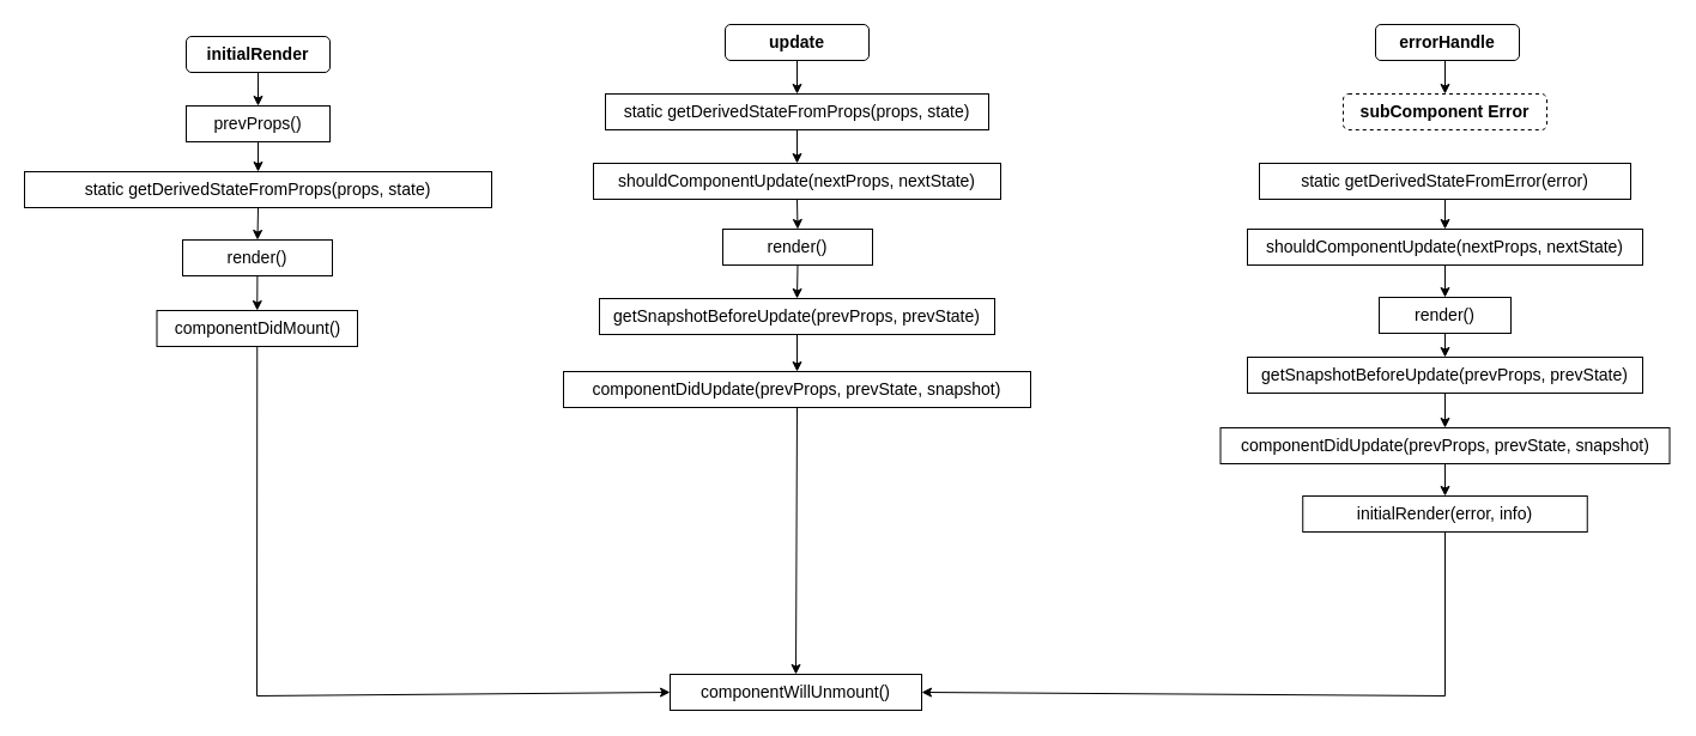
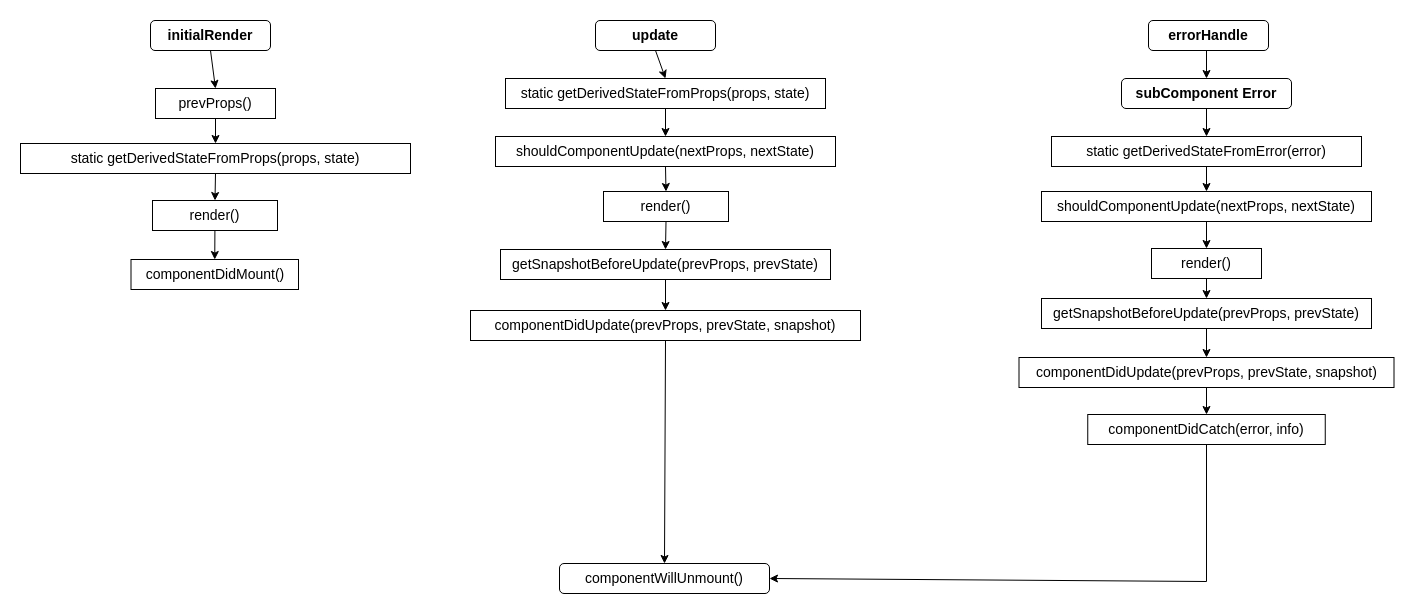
  <mxCell id="0" />
  <mxCell id="1" parent="0" />
- <mxCell id="2" value="&lt;span style=&quot;font-size: 14px&quot;&gt;&lt;b&gt;initialRender&lt;/b&gt;&lt;/span&gt;" style="rounded=1;whiteSpace=wrap;html=1;" parent="1" vertex="1"><mxGeometry x="155" y="30" width="120" height="30" as="geometry" /></mxCell>
+ <mxCell id="2" value="&lt;span style=&quot;font-size: 14px&quot;&gt;&lt;b&gt;initialRender&lt;/b&gt;&lt;/span&gt;" style="rounded=1;whiteSpace=wrap;html=1;" parent="1" vertex="1"><mxGeometry x="150" y="20" width="120" height="30" as="geometry" /></mxCell>
  <mxCell id="3" value="prevProps()" style="rounded=0;whiteSpace=wrap;html=1;fontSize=14;" parent="1" vertex="1"><mxGeometry x="155" y="88" width="120" height="30" as="geometry" /></mxCell>
  <mxCell id="4" value="" style="endArrow=classic;html=1;rounded=0;fontSize=14;exitX=0.5;exitY=1;exitDx=0;exitDy=0;entryX=0.5;entryY=0;entryDx=0;entryDy=0;" parent="1" source="2" target="3" edge="1"><mxGeometry width="50" height="50" relative="1" as="geometry"><mxPoint x="25" y="300" as="sourcePoint" /><mxPoint x="75" y="250" as="targetPoint" /></mxGeometry></mxCell>
  <mxCell id="5" value="static getDerivedStateFromProps(props, state)" style="rounded=0;whiteSpace=wrap;html=1;fontSize=14;" parent="1" vertex="1"><mxGeometry x="20" y="143" width="390" height="30" as="geometry" /></mxCell>
  <mxCell id="6" value="" style="endArrow=classic;html=1;rounded=0;fontSize=14;entryX=0.5;entryY=0;entryDx=0;entryDy=0;exitX=0.5;exitY=1;exitDx=0;exitDy=0;" parent="1" source="3" target="5" edge="1"><mxGeometry width="50" height="50" relative="1" as="geometry"><mxPoint x="185" y="300" as="sourcePoint" /><mxPoint x="235" y="250" as="targetPoint" /></mxGeometry></mxCell>
  <mxCell id="7" value="render()" style="rounded=0;whiteSpace=wrap;html=1;fontSize=14;" parent="1" vertex="1"><mxGeometry x="152" y="200" width="125" height="30" as="geometry" /></mxCell>
  <mxCell id="8" value="" style="endArrow=classic;html=1;rounded=0;fontSize=14;entryX=0.5;entryY=0;entryDx=0;entryDy=0;exitX=0.5;exitY=1;exitDx=0;exitDy=0;" parent="1" source="5" target="7" edge="1"><mxGeometry width="50" height="50" relative="1" as="geometry"><mxPoint x="225" y="128" as="sourcePoint" /><mxPoint x="225" y="153" as="targetPoint" /></mxGeometry></mxCell>
  <mxCell id="9" value="componentDidMount()" style="rounded=0;whiteSpace=wrap;html=1;fontSize=14;" parent="1" vertex="1"><mxGeometry x="130.5" y="259" width="167.5" height="30" as="geometry" /></mxCell>
  <mxCell id="10" value="" style="endArrow=classic;html=1;rounded=0;fontSize=14;entryX=0.5;entryY=0;entryDx=0;entryDy=0;" parent="1" source="7" target="9" edge="1"><mxGeometry width="50" height="50" relative="1" as="geometry"><mxPoint x="165" y="450" as="sourcePoint" /><mxPoint x="215" y="400" as="targetPoint" /></mxGeometry></mxCell>
- <mxCell id="11" value="&lt;span style=&quot;font-size: 14px&quot;&gt;&lt;b&gt;update&lt;/b&gt;&lt;/span&gt;" style="rounded=1;whiteSpace=wrap;html=1;" parent="1" vertex="1"><mxGeometry x="605" y="20" width="120" height="30" as="geometry" /></mxCell>
+ <mxCell id="11" value="&lt;span style=&quot;font-size: 14px&quot;&gt;&lt;b&gt;update&lt;/b&gt;&lt;/span&gt;" style="rounded=1;whiteSpace=wrap;html=1;" parent="1" vertex="1"><mxGeometry x="595" y="20" width="120" height="30" as="geometry" /></mxCell>
  <mxCell id="12" value="" style="edgeStyle=orthogonalEdgeStyle;rounded=0;orthogonalLoop=1;jettySize=auto;html=1;fontSize=14;" parent="1" source="13" target="14" edge="1"><mxGeometry relative="1" as="geometry" /></mxCell>
  <mxCell id="13" value="static getDerivedStateFromProps(props, state)" style="rounded=0;whiteSpace=wrap;html=1;fontSize=14;" parent="1" vertex="1"><mxGeometry x="505" y="78" width="320" height="30" as="geometry" /></mxCell>
  <mxCell id="14" value="shouldComponentUpdate(nextProps, nextState)" style="rounded=0;whiteSpace=wrap;html=1;fontSize=14;" parent="1" vertex="1"><mxGeometry x="495" y="136" width="340" height="30" as="geometry" /></mxCell>
  <mxCell id="15" value="" style="endArrow=classic;html=1;rounded=0;fontSize=14;entryX=0.5;entryY=0;entryDx=0;entryDy=0;exitX=0.5;exitY=1;exitDx=0;exitDy=0;" parent="1" source="11" target="13" edge="1"><mxGeometry width="50" height="50" relative="1" as="geometry"><mxPoint x="615" y="250" as="sourcePoint" /><mxPoint x="665" y="200" as="targetPoint" /></mxGeometry></mxCell>
  <mxCell id="16" value="render()" style="rounded=0;whiteSpace=wrap;html=1;fontSize=14;" parent="1" vertex="1"><mxGeometry x="603" y="191" width="125" height="30" as="geometry" /></mxCell>
  <mxCell id="17" value="" style="endArrow=classic;html=1;rounded=0;fontSize=14;entryX=0.5;entryY=0;entryDx=0;entryDy=0;exitX=0.5;exitY=1;exitDx=0;exitDy=0;" parent="1" source="14" target="16" edge="1"><mxGeometry width="50" height="50" relative="1" as="geometry"><mxPoint x="435" y="340" as="sourcePoint" /><mxPoint x="485" y="290" as="targetPoint" /></mxGeometry></mxCell>
  <mxCell id="18" value="getSnapshotBeforeUpdate(prevProps, prevState)" style="rounded=0;whiteSpace=wrap;html=1;fontSize=14;" parent="1" vertex="1"><mxGeometry x="500" y="249" width="330" height="30" as="geometry" /></mxCell>
  <mxCell id="19" value="componentDidUpdate(prevProps, prevState, snapshot)" style="rounded=0;whiteSpace=wrap;html=1;fontSize=14;" parent="1" vertex="1"><mxGeometry x="470" y="310" width="390" height="30" as="geometry" /></mxCell>
  <mxCell id="20" value="" style="endArrow=classic;html=1;rounded=0;fontSize=14;entryX=0.5;entryY=0;entryDx=0;entryDy=0;exitX=0.5;exitY=1;exitDx=0;exitDy=0;" parent="1" source="16" target="18" edge="1"><mxGeometry width="50" height="50" relative="1" as="geometry"><mxPoint x="345" y="280" as="sourcePoint" /><mxPoint x="395" y="230" as="targetPoint" /></mxGeometry></mxCell>
  <mxCell id="21" value="" style="endArrow=classic;html=1;rounded=0;fontSize=14;entryX=0.5;entryY=0;entryDx=0;entryDy=0;exitX=0.5;exitY=1;exitDx=0;exitDy=0;" parent="1" source="18" target="19" edge="1"><mxGeometry width="50" height="50" relative="1" as="geometry"><mxPoint x="255" y="320" as="sourcePoint" /><mxPoint x="305" y="270" as="targetPoint" /></mxGeometry></mxCell>
  <mxCell id="22" value="&lt;span style=&quot;font-size: 14px&quot;&gt;&lt;b&gt;errorHandle&lt;/b&gt;&lt;/span&gt;" style="rounded=1;whiteSpace=wrap;html=1;" parent="1" vertex="1"><mxGeometry x="1148" y="20" width="120" height="30" as="geometry" /></mxCell>
- <mxCell id="23" value="&lt;span style=&quot;font-size: 14px&quot;&gt;&lt;b&gt;subComponent Error&lt;/b&gt;&lt;/span&gt;" style="rounded=1;whiteSpace=wrap;html=1;dashed=1;" parent="1" vertex="1"><mxGeometry x="1121" y="78" width="170" height="30" as="geometry" /></mxCell>
+ <mxCell id="23" value="&lt;span style=&quot;font-size: 14px&quot;&gt;&lt;b&gt;subComponent Error&lt;/b&gt;&lt;/span&gt;" style="rounded=1;whiteSpace=wrap;html=1;" parent="1" vertex="1"><mxGeometry x="1121" y="78" width="170" height="30" as="geometry" /></mxCell>
  <mxCell id="24" value="static getDerivedStateFromError(error)" style="rounded=0;whiteSpace=wrap;html=1;fontSize=14;" parent="1" vertex="1"><mxGeometry x="1051" y="136" width="310" height="30" as="geometry" /></mxCell>
  <mxCell id="25" value="shouldComponentUpdate(nextProps, nextState)" style="rounded=0;whiteSpace=wrap;html=1;fontSize=14;" parent="1" vertex="1"><mxGeometry x="1041" y="191" width="330" height="30" as="geometry" /></mxCell>
  <mxCell id="26" value="render()" style="rounded=0;whiteSpace=wrap;html=1;fontSize=14;" parent="1" vertex="1"><mxGeometry x="1151" y="248" width="110" height="30" as="geometry" /></mxCell>
  <mxCell id="27" value="getSnapshotBeforeUpdate(prevProps, prevState)" style="rounded=0;whiteSpace=wrap;html=1;fontSize=14;" parent="1" vertex="1"><mxGeometry x="1041" y="298" width="330" height="30" as="geometry" /></mxCell>
  <mxCell id="28" value="componentDidUpdate(prevProps, prevState, snapshot)" style="rounded=0;whiteSpace=wrap;html=1;fontSize=14;" parent="1" vertex="1"><mxGeometry x="1018.5" y="357" width="375" height="30" as="geometry" /></mxCell>
- <mxCell id="29" value="initialRender(error, info)" style="rounded=0;whiteSpace=wrap;html=1;fontSize=14;" parent="1" vertex="1"><mxGeometry x="1087.25" y="414" width="237.5" height="30" as="geometry" /></mxCell>
+ <mxCell id="29" value="componentDidCatch(error, info)" style="rounded=0;whiteSpace=wrap;html=1;fontSize=14;" parent="1" vertex="1"><mxGeometry x="1087.25" y="414" width="237.5" height="30" as="geometry" /></mxCell>
  <mxCell id="30" value="" style="endArrow=classic;html=1;rounded=0;fontSize=14;entryX=0.5;entryY=0;entryDx=0;entryDy=0;exitX=0.5;exitY=1;exitDx=0;exitDy=0;" parent="1" target="23" edge="1"><mxGeometry width="50" height="50" relative="1" as="geometry"><mxPoint x="1206" y="50" as="sourcePoint" /><mxPoint x="956" y="70" as="targetPoint" /></mxGeometry></mxCell>
+ <mxCell id="31" value="" style="endArrow=classic;html=1;rounded=0;fontSize=14;entryX=0.5;entryY=0;entryDx=0;entryDy=0;exitX=0.5;exitY=1;exitDx=0;exitDy=0;" parent="1" source="23" target="24" edge="1"><mxGeometry width="50" height="50" relative="1" as="geometry"><mxPoint x="936" y="120" as="sourcePoint" /><mxPoint x="986" y="70" as="targetPoint" /></mxGeometry></mxCell>
  <mxCell id="32" value="" style="endArrow=classic;html=1;rounded=0;fontSize=14;entryX=0.5;entryY=0;entryDx=0;entryDy=0;" parent="1" source="24" target="25" edge="1"><mxGeometry width="50" height="50" relative="1" as="geometry"><mxPoint x="936" y="190" as="sourcePoint" /><mxPoint x="986" y="140" as="targetPoint" /></mxGeometry></mxCell>
  <mxCell id="33" value="" style="endArrow=classic;html=1;rounded=0;fontSize=14;entryX=0.5;entryY=0;entryDx=0;entryDy=0;exitX=0.5;exitY=1;exitDx=0;exitDy=0;" parent="1" source="25" target="26" edge="1"><mxGeometry width="50" height="50" relative="1" as="geometry"><mxPoint x="946" y="240" as="sourcePoint" /><mxPoint x="996" y="190" as="targetPoint" /></mxGeometry></mxCell>
  <mxCell id="34" value="" style="endArrow=classic;html=1;rounded=0;fontSize=14;entryX=0.5;entryY=0;entryDx=0;entryDy=0;" parent="1" source="26" target="27" edge="1"><mxGeometry width="50" height="50" relative="1" as="geometry"><mxPoint x="916" y="340" as="sourcePoint" /><mxPoint x="966" y="290" as="targetPoint" /></mxGeometry></mxCell>
  <mxCell id="35" value="" style="endArrow=classic;html=1;rounded=0;fontSize=14;entryX=0.5;entryY=0;entryDx=0;entryDy=0;exitX=0.5;exitY=1;exitDx=0;exitDy=0;" parent="1" source="27" target="28" edge="1"><mxGeometry width="50" height="50" relative="1" as="geometry"><mxPoint x="896" y="230" as="sourcePoint" /><mxPoint x="946" y="180" as="targetPoint" /></mxGeometry></mxCell>
  <mxCell id="36" value="" style="endArrow=classic;html=1;rounded=0;fontSize=14;entryX=0.5;entryY=0;entryDx=0;entryDy=0;" parent="1" source="28" target="29" edge="1"><mxGeometry width="50" height="50" relative="1" as="geometry"><mxPoint x="866" y="320" as="sourcePoint" /><mxPoint x="916" y="270" as="targetPoint" /></mxGeometry></mxCell>
- <mxCell id="37" value="componentWillUnmount()" style="rounded=0;whiteSpace=wrap;html=1;fontSize=14;" vertex="1" parent="1"><mxGeometry x="559" y="563" width="210" height="30" as="geometry" /></mxCell>
- <mxCell id="38" value="" style="endArrow=classic;html=1;rounded=0;fontColor=#FF3333;entryX=0;entryY=0.5;entryDx=0;entryDy=0;exitX=0.5;exitY=1;exitDx=0;exitDy=0;" edge="1" parent="1" source="9" target="37"><mxGeometry width="50" height="50" relative="1" as="geometry"><mxPoint x="150" y="480" as="sourcePoint" /><mxPoint x="200" y="430" as="targetPoint" /><Array as="points"><mxPoint x="214" y="581" /></Array></mxGeometry></mxCell>
+ <mxCell id="37" value="componentWillUnmount()" style="whiteSpace=wrap;html=1;fontSize=14;rounded=1;" vertex="1" parent="1"><mxGeometry x="559" y="563" width="210" height="30" as="geometry" /></mxCell>
  <mxCell id="39" value="" style="endArrow=classic;html=1;rounded=0;fontColor=#FF3333;entryX=0.5;entryY=0;entryDx=0;entryDy=0;exitX=0.5;exitY=1;exitDx=0;exitDy=0;" edge="1" parent="1" source="19" target="37"><mxGeometry width="50" height="50" relative="1" as="geometry"><mxPoint x="580" y="440" as="sourcePoint" /><mxPoint x="630" y="390" as="targetPoint" /></mxGeometry></mxCell>
  <mxCell id="40" value="" style="endArrow=classic;html=1;rounded=0;fontColor=#FF3333;entryX=1;entryY=0.5;entryDx=0;entryDy=0;exitX=0.5;exitY=1;exitDx=0;exitDy=0;" edge="1" parent="1" source="29" target="37"><mxGeometry width="50" height="50" relative="1" as="geometry"><mxPoint x="1350" y="580" as="sourcePoint" /><mxPoint x="1280" y="510" as="targetPoint" /><Array as="points"><mxPoint x="1206" y="581" /></Array></mxGeometry></mxCell>
